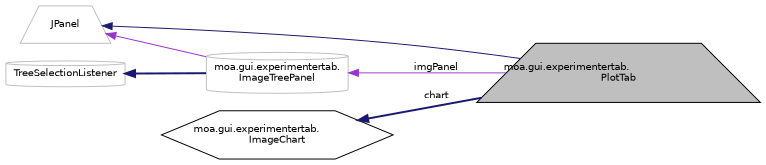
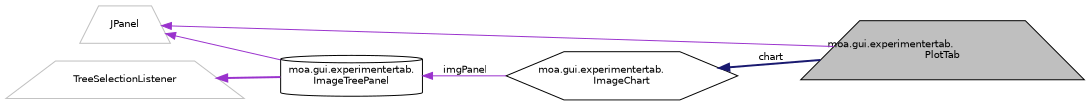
  digraph {
    rankdir=LR
    node [color=black fillcolor=white fontname=Helvetica fontsize=10 shape=trapezium style=filled]
    edge [color=midnightblue dir=back fontname=Helvetica fontsize=10 labelfontname=Helvetica labelfontsize=10 style=solid]
    n1 [fillcolor=grey75 fontcolor=black height=0.2 label="moa.gui.experimentertab.\lPlotTab" width=0.4]
    n2 [color=grey75 height=0.2 label=JPanel width=0.4]
-   n3 [color=grey75 height=0.2 label="moa.gui.experimentertab.\lImageTreePanel" shape=cylinder width=0.4]
+   n3 [height=0.2 label="moa.gui.experimentertab.\lImageTreePanel" shape=cylinder width=0.4]
    n4 [height=0.2 label="moa.gui.experimentertab.\lImageChart" shape=hexagon width=0.4]
-   n5 [color=grey75 height=0.2 label=TreeSelectionListener shape=cylinder width=0.4]
-   n2 -> n1
+   n5 [color=grey75 height=0.2 label=TreeSelectionListener width=0.4]
+   n2 -> n1 [color=darkorchid3]
    n2 -> n3 [color=darkorchid3]
-   n3 -> n1 [color=darkorchid3 label=" imgPanel"]
+   n3 -> n4 [color=darkorchid3 label=" imgPanel"]
    n4 -> n1 [label=" chart" style=bold]
-   n5 -> n3 [style=bold]
+   n5 -> n3 [color=darkorchid3 style=bold]
  }
